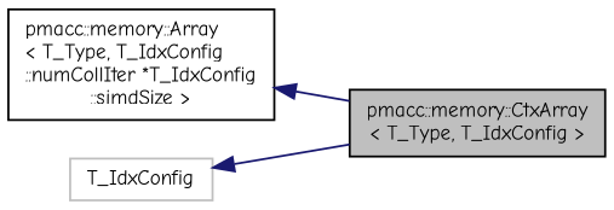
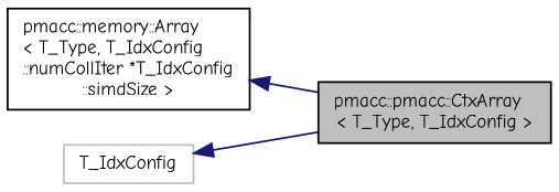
  digraph {
    rankdir=LR
    fontname="Comic Neue"
    node [color=black fillcolor=white fontname="Comic Neue" fontsize=10 shape=record style=filled]
    edge [color=midnightblue dir=back fontname="Comic Neue" fontsize=10 labelfontname=Helvetica labelfontsize=10 style=solid]
-   n1 [fillcolor=grey75 fontcolor=black height=0.2 label="pmacc::memory::CtxArray\l\< T_Type, T_IdxConfig \>" width=0.4]
+   n1 [fillcolor=grey75 fontcolor=black height=0.2 label="pmacc::pmacc::CtxArray\l\< T_Type, T_IdxConfig \>" width=0.4]
    n2 [height=0.2 label="pmacc::memory::Array\l\< T_Type, T_IdxConfig\l::numCollIter *T_IdxConfig\l::simdSize \>" width=0.4]
    n3 [color=grey75 height=0.2 label=T_IdxConfig width=0.4]
    n2 -> n1
    n3 -> n1
  }
